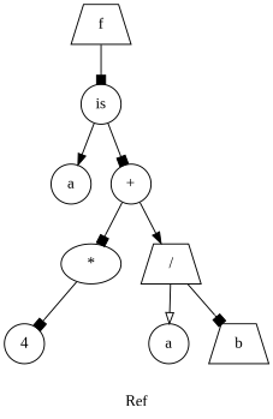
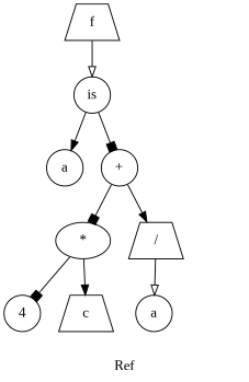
  digraph {
    fontname="Liberation Serif"
    label=Ref
    node [fontname="Liberation Serif" shape=circle]
    edge [arrowhead=box fontname="Liberation Serif"]
    n1 [label=f shape=trapezium]
    n2 [label=is]
    n3 [label=a]
    n4 [label="+"]
    n5 [label="*" shape=ellipse]
    n6 [label="/" shape=trapezium]
    n7 [label=4]
+   n8 [label=c shape=trapezium]
    n9 [label=a]
-   n10 [label=b shape=trapezium]
-   n1 -> n2
+   n1 -> n2 [arrowhead=onormal]
    n2 -> n3 [arrowhead=normal]
    n2 -> n4
    n4 -> n5
    n4 -> n6 [arrowhead=normal]
    n5 -> n7
+   n5 -> n8 [arrowhead=normal]
    n6 -> n9 [arrowhead=onormal]
-   n6 -> n10
  }
